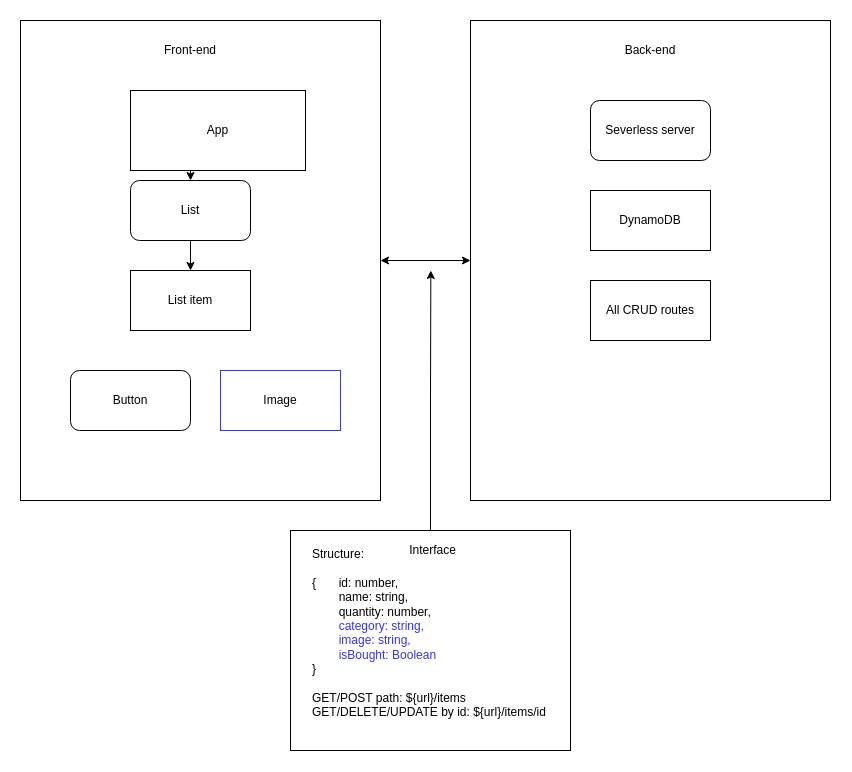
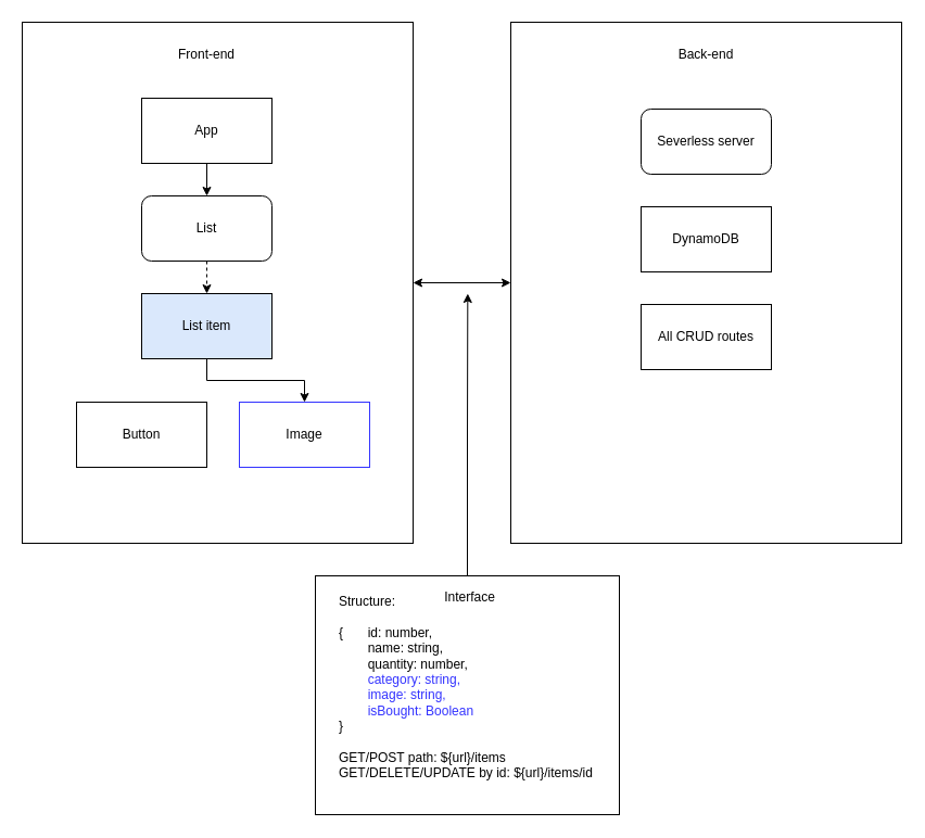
  <mxCell id="0" />
  <mxCell id="1" parent="0" />
  <mxCell id="2" value="" style="rounded=0;whiteSpace=wrap;html=1;" parent="1" vertex="1"><mxGeometry x="20" y="20" width="360" height="480" as="geometry" /></mxCell>
  <mxCell id="3" value="" style="rounded=0;whiteSpace=wrap;html=1;" parent="1" vertex="1"><mxGeometry x="470" y="20" width="360" height="480" as="geometry" /></mxCell>
  <mxCell id="4" value="Front-end" style="text;html=1;strokeColor=none;fillColor=none;align=center;verticalAlign=middle;whiteSpace=wrap;rounded=0;" parent="1" vertex="1"><mxGeometry x="160" y="40" width="60" height="20" as="geometry" /></mxCell>
  <mxCell id="5" value="Back-end" style="text;html=1;strokeColor=none;fillColor=none;align=center;verticalAlign=middle;whiteSpace=wrap;rounded=0;" parent="1" vertex="1"><mxGeometry x="620" y="40" width="60" height="20" as="geometry" /></mxCell>
  <mxCell id="6" style="edgeStyle=orthogonalEdgeStyle;rounded=0;orthogonalLoop=1;jettySize=auto;html=1;exitX=0.5;exitY=1;exitDx=0;exitDy=0;entryX=0.5;entryY=0;entryDx=0;entryDy=0;" parent="1" source="7" target="9" edge="1"><mxGeometry relative="1" as="geometry" /></mxCell>
- <mxCell id="7" value="App" style="rounded=0;whiteSpace=wrap;html=1;" parent="1" vertex="1"><mxGeometry x="130" y="90" width="175" height="80" as="geometry" /></mxCell>
- <mxCell id="8" style="edgeStyle=orthogonalEdgeStyle;rounded=0;orthogonalLoop=1;jettySize=auto;html=1;exitX=0.5;exitY=1;exitDx=0;exitDy=0;entryX=0.5;entryY=0;entryDx=0;entryDy=0;" parent="1" source="9" target="11" edge="1"><mxGeometry relative="1" as="geometry" /></mxCell>
+ <mxCell id="7" value="App" style="rounded=0;whiteSpace=wrap;html=1;" parent="1" vertex="1"><mxGeometry x="130" y="90" width="120" height="60" as="geometry" /></mxCell>
+ <mxCell id="8" style="edgeStyle=orthogonalEdgeStyle;rounded=0;orthogonalLoop=1;jettySize=auto;html=1;exitX=0.5;exitY=1;exitDx=0;exitDy=0;entryX=0.5;entryY=0;entryDx=0;entryDy=0;dashed=1;" parent="1" source="9" target="11" edge="1"><mxGeometry relative="1" as="geometry" /></mxCell>
  <mxCell id="9" value="List" style="whiteSpace=wrap;html=1;rounded=1;" parent="1" vertex="1"><mxGeometry x="130" y="180" width="120" height="60" as="geometry" /></mxCell>
- <mxCell id="11" value="List item" style="rounded=0;whiteSpace=wrap;html=1;" parent="1" vertex="1"><mxGeometry x="130" y="270" width="120" height="60" as="geometry" /></mxCell>
- <mxCell id="12" value="Button" style="whiteSpace=wrap;html=1;rounded=1;" parent="1" vertex="1"><mxGeometry x="70" y="370" width="120" height="60" as="geometry" /></mxCell>
+ <mxCell id="10" style="edgeStyle=orthogonalEdgeStyle;rounded=0;orthogonalLoop=1;jettySize=auto;html=1;exitX=0.5;exitY=1;exitDx=0;exitDy=0;entryX=0.5;entryY=0;entryDx=0;entryDy=0;" parent="1" source="11" target="15" edge="1"><mxGeometry relative="1" as="geometry" /></mxCell>
+ <mxCell id="11" value="List item" style="rounded=0;whiteSpace=wrap;html=1;fillColor=#dae8fc;" parent="1" vertex="1"><mxGeometry x="130" y="270" width="120" height="60" as="geometry" /></mxCell>
+ <mxCell id="12" value="Button" style="rounded=0;whiteSpace=wrap;html=1;" parent="1" vertex="1"><mxGeometry x="70" y="370" width="120" height="60" as="geometry" /></mxCell>
  <mxCell id="13" value="Severless server" style="whiteSpace=wrap;html=1;rounded=1;" parent="1" vertex="1"><mxGeometry x="590" y="100" width="120" height="60" as="geometry" /></mxCell>
  <mxCell id="14" value="DynamoDB" style="rounded=0;whiteSpace=wrap;html=1;" parent="1" vertex="1"><mxGeometry x="590" y="190" width="120" height="60" as="geometry" /></mxCell>
  <mxCell id="15" value="Image" style="rounded=0;whiteSpace=wrap;html=1;strokeColor=#3333FF;" parent="1" vertex="1"><mxGeometry x="220" y="370" width="120" height="60" as="geometry" /></mxCell>
  <mxCell id="16" value="" style="endArrow=classic;startArrow=classic;html=1;entryX=0;entryY=0.5;entryDx=0;entryDy=0;exitX=1;exitY=0.5;exitDx=0;exitDy=0;" parent="1" source="2" target="3" edge="1"><mxGeometry width="50" height="50" relative="1" as="geometry"><mxPoint x="410" y="320" as="sourcePoint" /><mxPoint x="460" y="270" as="targetPoint" /></mxGeometry></mxCell>
  <mxCell id="17" style="edgeStyle=orthogonalEdgeStyle;rounded=0;orthogonalLoop=1;jettySize=auto;html=1;exitX=0.5;exitY=0;exitDx=0;exitDy=0;" parent="1" source="18" edge="1"><mxGeometry relative="1" as="geometry"><mxPoint x="430.333" y="270" as="targetPoint" /></mxGeometry></mxCell>
  <mxCell id="18" value="" style="rounded=0;whiteSpace=wrap;html=1;" parent="1" vertex="1"><mxGeometry x="290" y="530" width="280" height="220" as="geometry" /></mxCell>
  <mxCell id="19" value="Interface" style="text;html=1;strokeColor=none;fillColor=none;align=center;verticalAlign=middle;whiteSpace=wrap;rounded=0;" parent="1" vertex="1"><mxGeometry x="405" y="540" width="55" height="20" as="geometry" /></mxCell>
  <mxCell id="20" value="All CRUD routes" style="rounded=0;whiteSpace=wrap;html=1;" parent="1" vertex="1"><mxGeometry x="590" y="280" width="120" height="60" as="geometry" /></mxCell>
  <mxCell id="21" value="Structure:&amp;nbsp;&lt;br&gt;&lt;br&gt;{ &lt;span style=&quot;white-space: pre&quot;&gt;&#09;&lt;/span&gt;id: number,&lt;br&gt;&lt;span style=&quot;white-space: pre&quot;&gt;&#09;&lt;/span&gt;name: string,&lt;br&gt;&lt;span style=&quot;white-space: pre&quot;&gt;&#09;&lt;/span&gt;quantity: number,&lt;br&gt;&lt;span style=&quot;color: rgb(51 , 51 , 255) ; white-space: pre&quot;&gt;&#09;&lt;/span&gt;&lt;font color=&quot;#3333ff&quot;&gt;category: string,&lt;/font&gt;&lt;br&gt;&lt;span style=&quot;color: rgb(51 , 51 , 255) ; white-space: pre&quot;&gt;&#09;&lt;/span&gt;&lt;font color=&quot;#3333ff&quot;&gt;image: string,&lt;/font&gt;&lt;br&gt;&lt;span style=&quot;color: rgb(51 , 51 , 255) ; white-space: pre&quot;&gt;&#09;&lt;/span&gt;&lt;font color=&quot;#3333ff&quot;&gt;isBought: Boolean&lt;/font&gt;&lt;br&gt;}&lt;br&gt;&lt;br&gt;GET/POST path: ${url}/items&lt;br&gt;GET/DELETE/UPDATE by id: ${url}/items/id&lt;br&gt;&lt;span style=&quot;white-space: pre&quot;&gt;&#09;&lt;/span&gt;" style="text;html=1;strokeColor=none;fillColor=none;align=left;verticalAlign=middle;whiteSpace=wrap;rounded=0;" parent="1" vertex="1"><mxGeometry x="310" y="570" width="250" height="140" as="geometry" /></mxCell>
